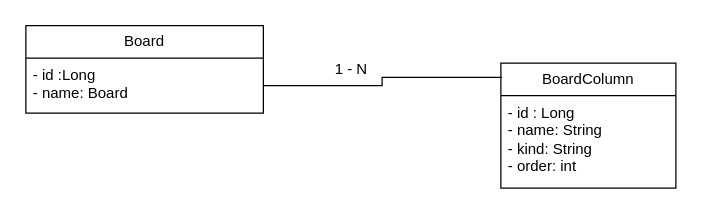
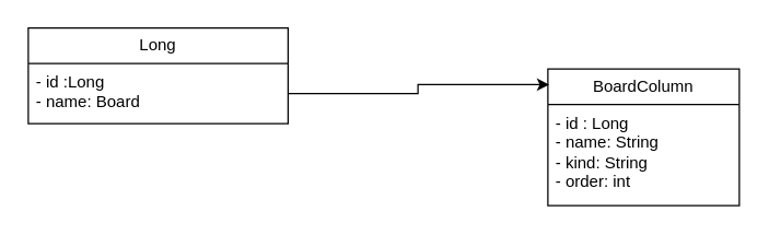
  <mxCell id="0" />
  <mxCell id="1" parent="0" />
- <mxCell id="2" value="Board" style="swimlane;fontStyle=0;childLayout=stackLayout;horizontal=1;startSize=26;fillColor=none;horizontalStack=0;resizeParent=1;resizeParentMax=0;resizeLast=0;collapsible=1;marginBottom=0;whiteSpace=wrap;html=1;" vertex="1" parent="1"><mxGeometry x="20" y="20" width="190" height="70" as="geometry" /></mxCell>
+ <mxCell id="2" value="Long" style="swimlane;fontStyle=0;childLayout=stackLayout;horizontal=1;startSize=26;fillColor=none;horizontalStack=0;resizeParent=1;resizeParentMax=0;resizeLast=0;collapsible=1;marginBottom=0;whiteSpace=wrap;html=1;" vertex="1" parent="1"><mxGeometry x="20" y="20" width="190" height="70" as="geometry" /></mxCell>
  <mxCell id="3" value="- id :Long&lt;div&gt;- name: Board&lt;/div&gt;" style="text;strokeColor=none;fillColor=none;align=left;verticalAlign=top;spacingLeft=4;spacingRight=4;overflow=hidden;rotatable=0;points=[[0,0.5],[1,0.5]];portConstraint=eastwest;whiteSpace=wrap;html=1;" vertex="1" parent="2"><mxGeometry y="26" width="190" height="44" as="geometry" /></mxCell>
  <mxCell id="4" value="BoardColumn" style="swimlane;fontStyle=0;childLayout=stackLayout;horizontal=1;startSize=26;fillColor=none;horizontalStack=0;resizeParent=1;resizeParentMax=0;resizeLast=0;collapsible=1;marginBottom=0;whiteSpace=wrap;html=1;" vertex="1" parent="1"><mxGeometry x="400" y="50" width="140" height="100" as="geometry" /></mxCell>
  <mxCell id="5" value="- id : Long&lt;div&gt;- name: String&lt;/div&gt;&lt;div&gt;- kind: String&lt;/div&gt;&lt;div&gt;- order: int&lt;/div&gt;" style="text;strokeColor=none;fillColor=none;align=left;verticalAlign=top;spacingLeft=4;spacingRight=4;overflow=hidden;rotatable=0;points=[[0,0.5],[1,0.5]];portConstraint=eastwest;whiteSpace=wrap;html=1;" vertex="1" parent="4"><mxGeometry y="26" width="140" height="74" as="geometry" /></mxCell>
- <mxCell id="6" style="edgeStyle=orthogonalEdgeStyle;rounded=0;orthogonalLoop=1;jettySize=auto;html=1;entryX=0.007;entryY=0.114;entryDx=0;entryDy=0;entryPerimeter=0;endArrow=none;" edge="1" parent="1" source="3" target="4"><mxGeometry relative="1" as="geometry" /></mxCell>
- <mxCell id="7" value="1 - N" style="text;html=1;align=center;verticalAlign=middle;resizable=0;points=[];autosize=1;strokeColor=none;fillColor=none;" vertex="1" parent="1"><mxGeometry x="255" y="40" width="50" height="30" as="geometry" /></mxCell>
+ <mxCell id="6" style="edgeStyle=orthogonalEdgeStyle;rounded=0;orthogonalLoop=1;jettySize=auto;html=1;entryX=0.007;entryY=0.114;entryDx=0;entryDy=0;entryPerimeter=0;" edge="1" parent="1" source="3" target="4"><mxGeometry relative="1" as="geometry" /></mxCell>
